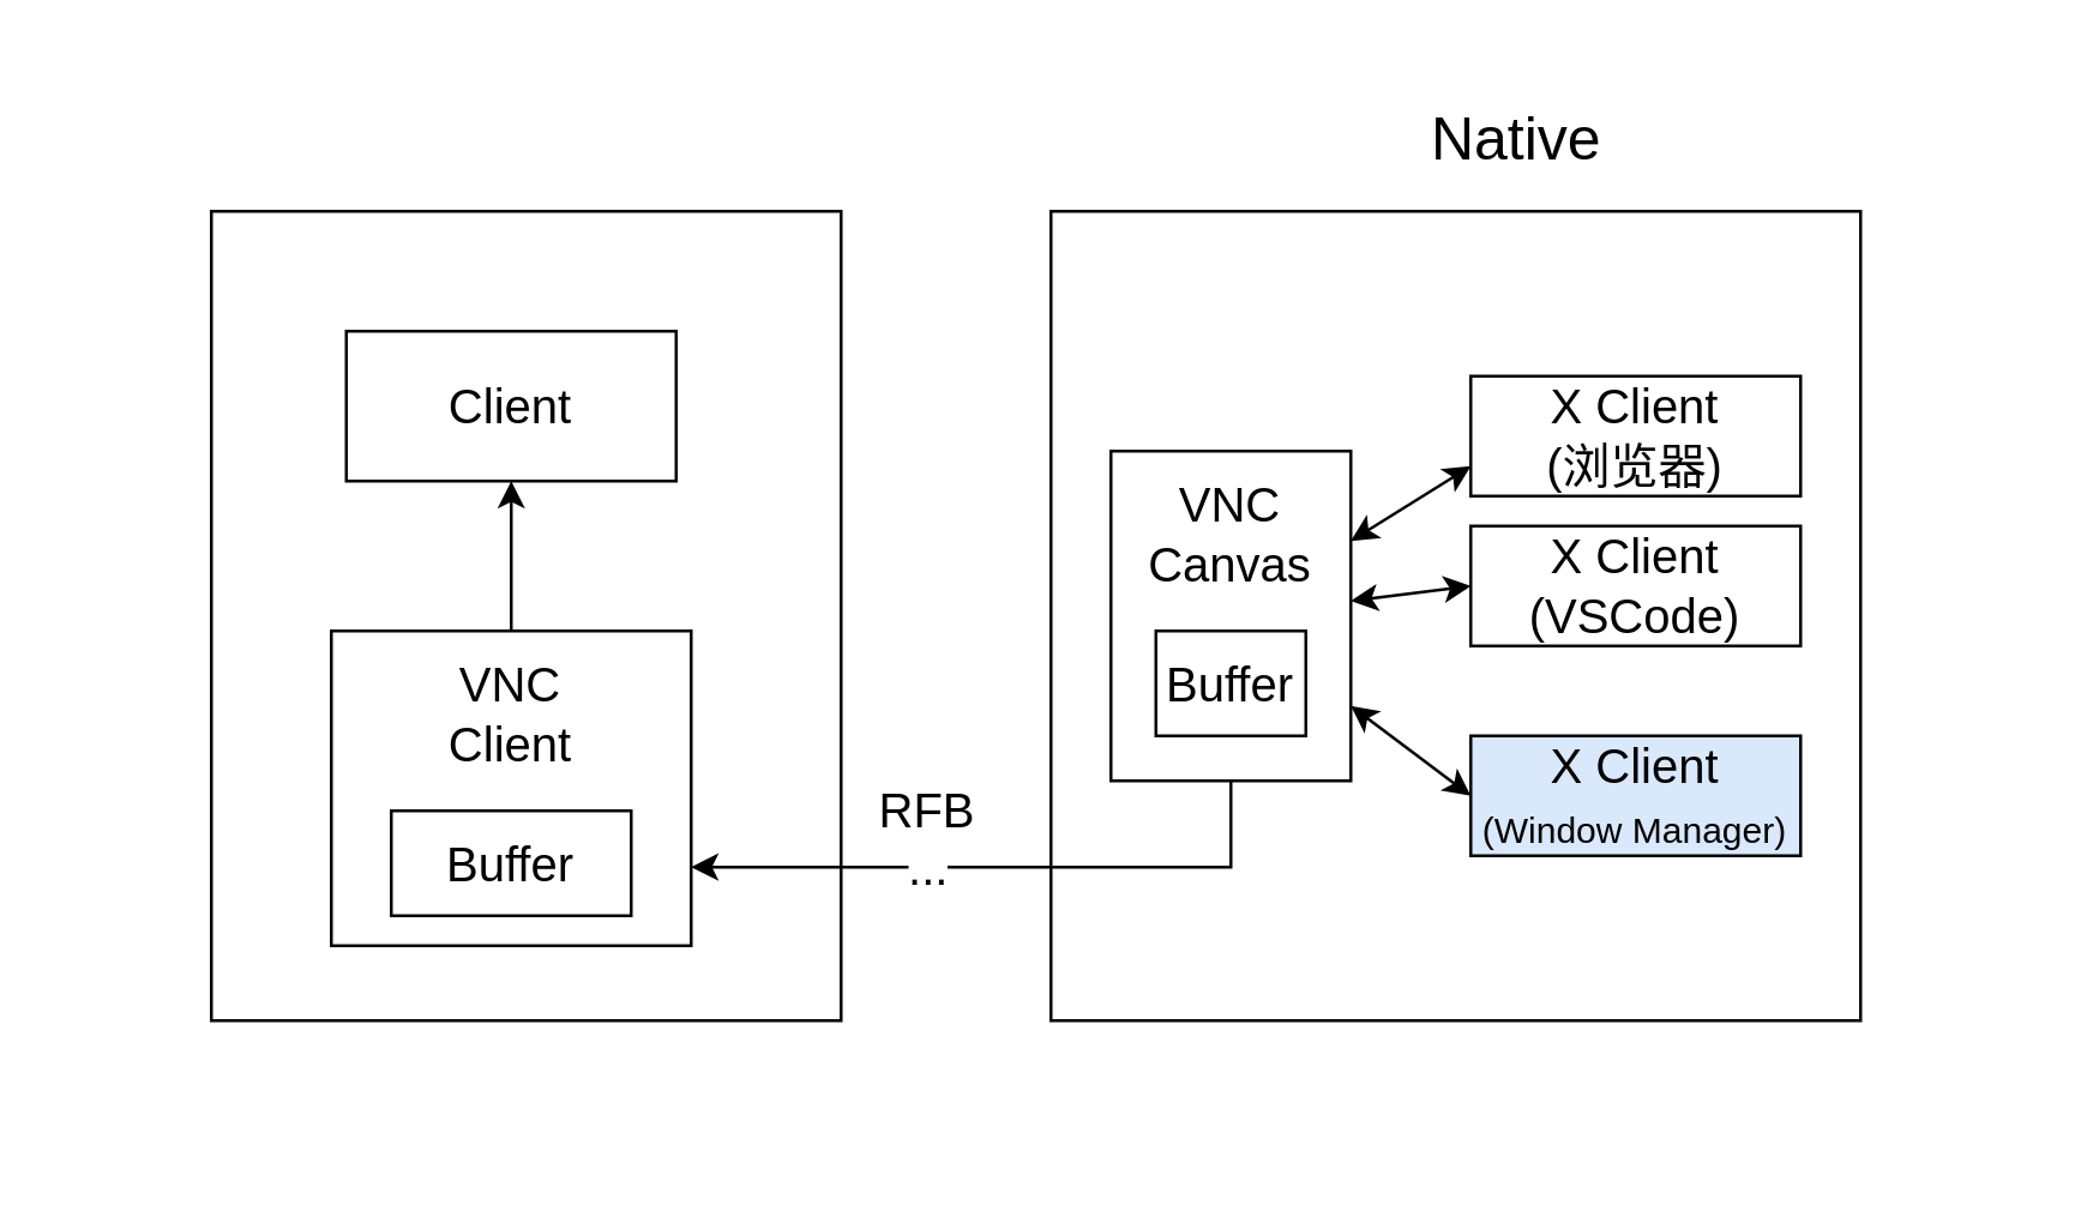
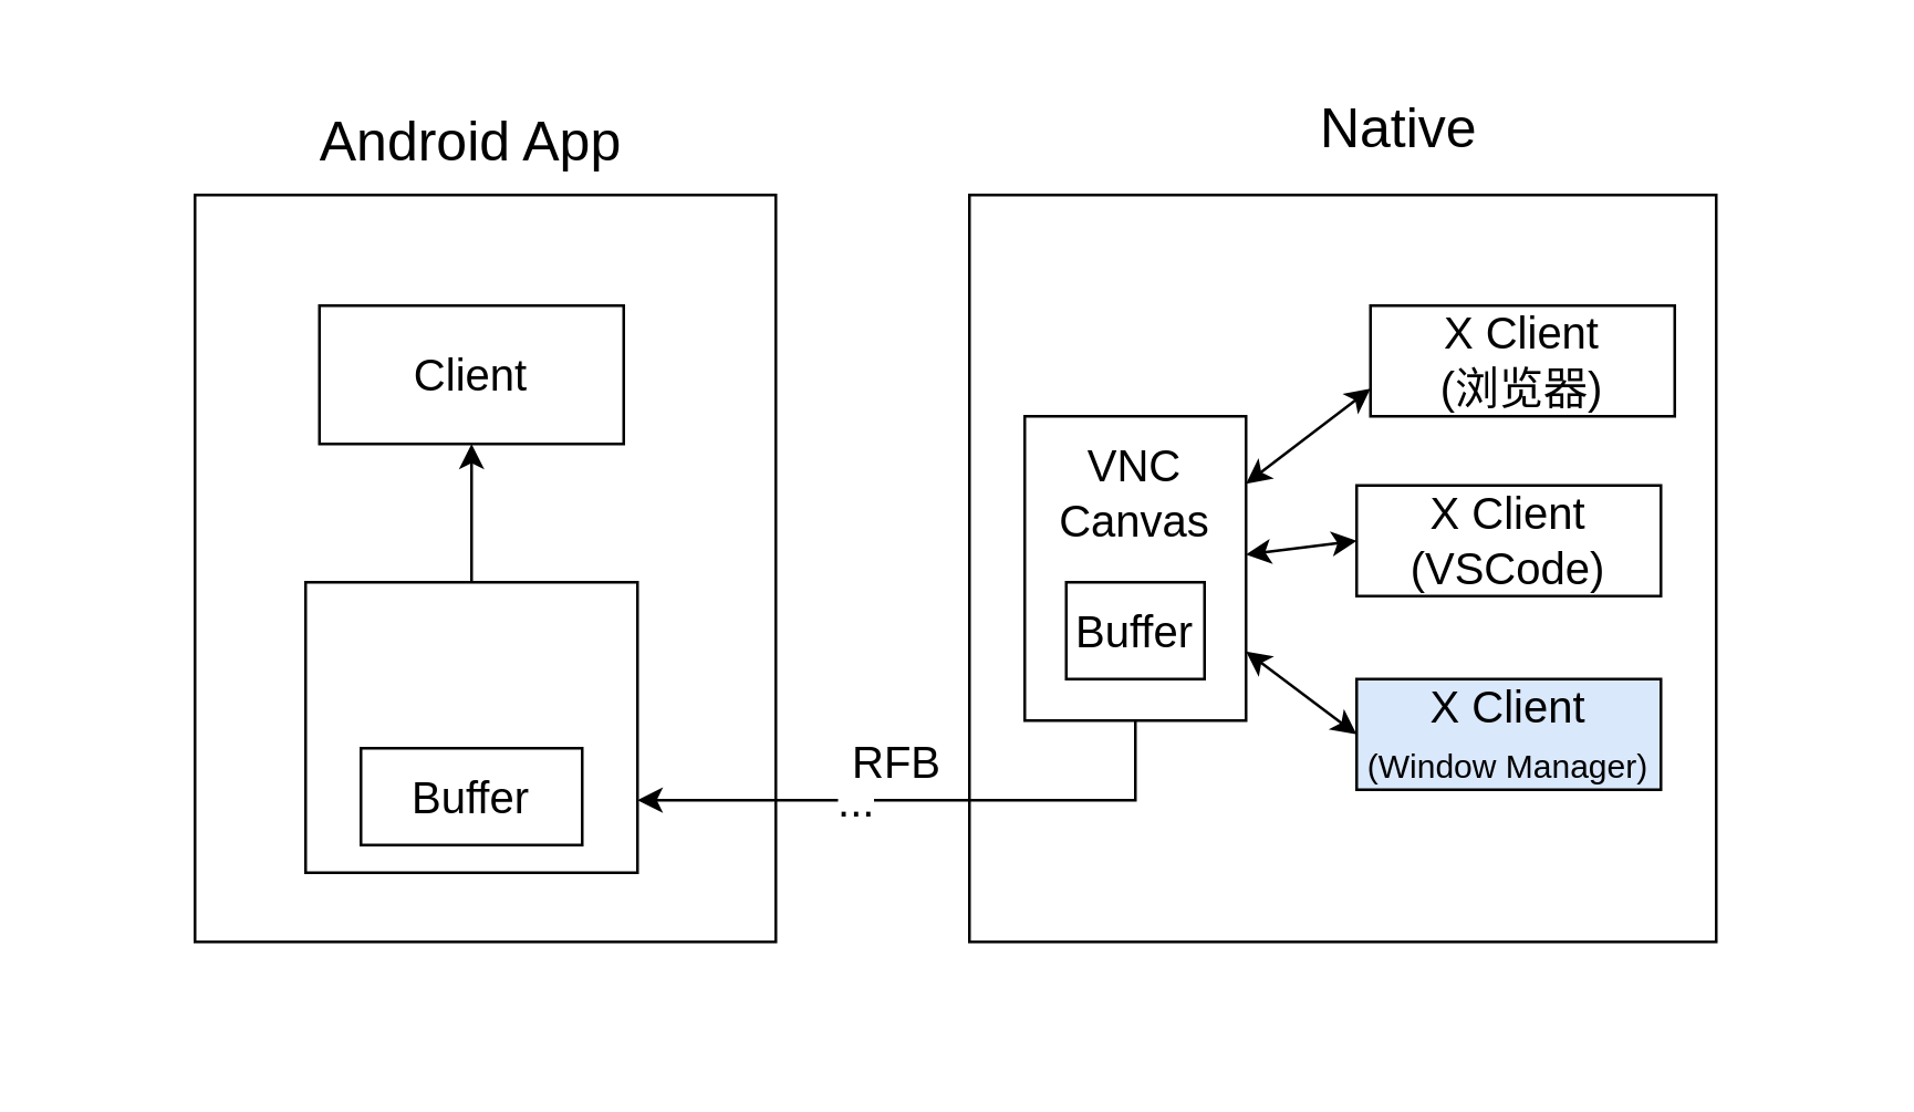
  <mxCell id="0" />
  <mxCell id="1" parent="0" />
  <mxCell id="2" value="" style="rounded=0;whiteSpace=wrap;html=1;fontSize=16;strokeColor=none;" vertex="1" parent="1"><mxGeometry x="20" y="20" width="650" height="360" as="geometry" /></mxCell>
  <mxCell id="3" value="" style="rounded=0;whiteSpace=wrap;html=1;" vertex="1" parent="1"><mxGeometry x="70" y="70" width="210" height="270" as="geometry" /></mxCell>
  <mxCell id="4" value="" style="rounded=0;whiteSpace=wrap;html=1;" vertex="1" parent="1"><mxGeometry x="350" y="70" width="270" height="270" as="geometry" /></mxCell>
+ <mxCell id="5" value="Android App" style="text;html=1;strokeColor=none;fillColor=none;align=center;verticalAlign=middle;whiteSpace=wrap;rounded=0;fontSize=20;" vertex="1" parent="1"><mxGeometry x="100" y="40" width="140" height="20" as="geometry" /></mxCell>
  <mxCell id="6" value="Native" style="text;html=1;align=center;verticalAlign=middle;resizable=0;points=[];autosize=1;fontSize=20;" vertex="1" parent="1"><mxGeometry x="470" y="30" width="70" height="30" as="geometry" /></mxCell>
  <mxCell id="7" value="Client" style="rounded=0;whiteSpace=wrap;html=1;fontSize=16;" vertex="1" parent="1"><mxGeometry x="115" y="110" width="110" height="50" as="geometry" /></mxCell>
- <mxCell id="8" value="X Client&lt;br style=&quot;font-size: 16px;&quot;&gt;(浏览器)" style="rounded=0;whiteSpace=wrap;html=1;fontSize=16;" vertex="1" parent="1"><mxGeometry x="490" y="125" width="110" height="40" as="geometry" /></mxCell>
+ <mxCell id="8" value="X Client&lt;br style=&quot;font-size: 16px;&quot;&gt;(浏览器)" style="rounded=0;whiteSpace=wrap;html=1;fontSize=16;" vertex="1" parent="1"><mxGeometry x="495" y="110" width="110" height="40" as="geometry" /></mxCell>
  <mxCell id="9" value="X Client&lt;br style=&quot;font-size: 16px;&quot;&gt;(VSCode)" style="rounded=0;whiteSpace=wrap;html=1;fontSize=16;" vertex="1" parent="1"><mxGeometry x="490" y="175" width="110" height="40" as="geometry" /></mxCell>
  <mxCell id="10" value="X Client&lt;br style=&quot;font-size: 16px&quot;&gt;&lt;font style=&quot;font-size: 12px&quot;&gt;(Window Manager)&lt;/font&gt;" style="rounded=0;whiteSpace=wrap;html=1;fontSize=16;fillColor=#dae8fc;" vertex="1" parent="1"><mxGeometry x="490" y="245" width="110" height="40" as="geometry" /></mxCell>
  <mxCell id="11" style="edgeStyle=none;rounded=0;orthogonalLoop=1;jettySize=auto;html=1;entryX=0;entryY=0.75;entryDx=0;entryDy=0;startArrow=classic;startFill=1;fontSize=16;" edge="1" parent="1" source="16" target="8"><mxGeometry relative="1" as="geometry" /></mxCell>
  <mxCell id="12" style="edgeStyle=none;rounded=0;orthogonalLoop=1;jettySize=auto;html=1;entryX=0;entryY=0.5;entryDx=0;entryDy=0;startArrow=classic;startFill=1;fontSize=16;" edge="1" parent="1" source="16" target="9"><mxGeometry relative="1" as="geometry" /></mxCell>
  <mxCell id="13" style="edgeStyle=none;rounded=0;orthogonalLoop=1;jettySize=auto;html=1;entryX=0;entryY=0.5;entryDx=0;entryDy=0;startArrow=classic;startFill=1;fontSize=16;" edge="1" parent="1" source="16" target="10"><mxGeometry relative="1" as="geometry" /></mxCell>
  <mxCell id="14" style="edgeStyle=orthogonalEdgeStyle;rounded=0;orthogonalLoop=1;jettySize=auto;html=1;entryX=1;entryY=0.75;entryDx=0;entryDy=0;startArrow=none;startFill=0;fontSize=16;" edge="1" parent="1" source="16" target="20"><mxGeometry relative="1" as="geometry"><Array as="points"><mxPoint x="410" y="289" /></Array></mxGeometry></mxCell>
  <mxCell id="15" value="..." style="edgeLabel;html=1;align=center;verticalAlign=middle;resizable=0;points=[];fontSize=16;" vertex="1" connectable="0" parent="14"><mxGeometry x="0.243" relative="1" as="geometry"><mxPoint as="offset" /></mxGeometry></mxCell>
  <mxCell id="16" value="" style="rounded=0;whiteSpace=wrap;html=1;fontSize=16;" vertex="1" parent="1"><mxGeometry x="370" y="150" width="80" height="110" as="geometry" /></mxCell>
  <mxCell id="17" value="VNC Canvas" style="text;html=1;strokeColor=none;fillColor=none;align=center;verticalAlign=middle;whiteSpace=wrap;rounded=0;fontSize=16;" vertex="1" parent="1"><mxGeometry x="385" y="160" width="50" height="35" as="geometry" /></mxCell>
  <mxCell id="18" value="Buffer" style="rounded=0;whiteSpace=wrap;html=1;fontSize=16;" vertex="1" parent="1"><mxGeometry x="385" y="210" width="50" height="35" as="geometry" /></mxCell>
  <mxCell id="19" style="edgeStyle=orthogonalEdgeStyle;rounded=0;orthogonalLoop=1;jettySize=auto;html=1;startArrow=none;startFill=0;fontSize=16;" edge="1" parent="1" source="20" target="7"><mxGeometry relative="1" as="geometry" /></mxCell>
  <mxCell id="20" value="" style="rounded=0;whiteSpace=wrap;html=1;fontSize=16;" vertex="1" parent="1"><mxGeometry x="110" y="210" width="120" height="105" as="geometry" /></mxCell>
- <mxCell id="21" value="VNC Client" style="text;html=1;strokeColor=none;fillColor=none;align=center;verticalAlign=middle;whiteSpace=wrap;rounded=0;fontSize=16;" vertex="1" parent="1"><mxGeometry x="130" y="220" width="80" height="35" as="geometry" /></mxCell>
  <mxCell id="22" value="Buffer" style="rounded=0;whiteSpace=wrap;html=1;fontSize=16;" vertex="1" parent="1"><mxGeometry x="130" y="270" width="80" height="35" as="geometry" /></mxCell>
- <mxCell id="23" value="RFB" style="text;html=1;strokeColor=none;fillColor=none;align=center;verticalAlign=middle;whiteSpace=wrap;rounded=0;fontSize=16;" vertex="1" parent="1"><mxGeometry x="289" y="260" width="40" height="20" as="geometry" /></mxCell>
+ <mxCell id="23" value="RFB" style="text;html=1;strokeColor=none;fillColor=none;align=center;verticalAlign=middle;whiteSpace=wrap;rounded=0;fontSize=16;" vertex="1" parent="1"><mxGeometry x="304" y="265" width="40" height="20" as="geometry" /></mxCell>
